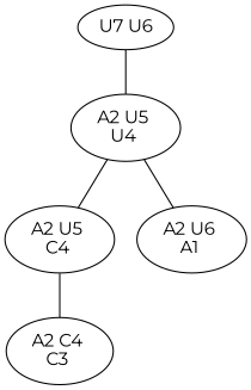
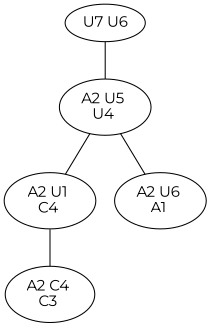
  graph {
    fontname=Montserrat
    node [fontname=Montserrat]
    edge [fontname=Montserrat]
    n1 [label="U7 U6"]
    n2 [label="A2 U5 \nU4 "]
-   n3 [label="A2 U5 \nC4 "]
+   n3 [label="A2 U1 \nC4 "]
    n4 [label="A2 U6 \nA1 "]
    n5 [label="A2 C4 \nC3 "]
    n1 -- n2
    n2 -- n3
    n2 -- n4
    n3 -- n5
  }
